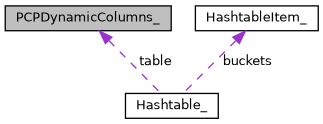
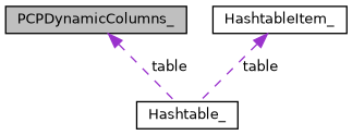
  digraph {
    node [color=black fillcolor=white fontname=Helvetica fontsize=10 shape=record style=filled]
    edge [color=darkorchid3 dir=back fontname=Helvetica fontsize=10 labelfontname=Helvetica labelfontsize=10 style=dashed]
    n1 [fillcolor=grey75 fontcolor=black height=0.2 label=PCPDynamicColumns_ width=0.4]
    n2 [height=0.2 label=Hashtable_ width=0.4]
    n3 [height=0.2 label=HashtableItem_ width=0.4]
    n1 -> n2 [label=" table"]
-   n3 -> n2 [label=" buckets"]
+   n3 -> n2 [label=" table"]
  }
